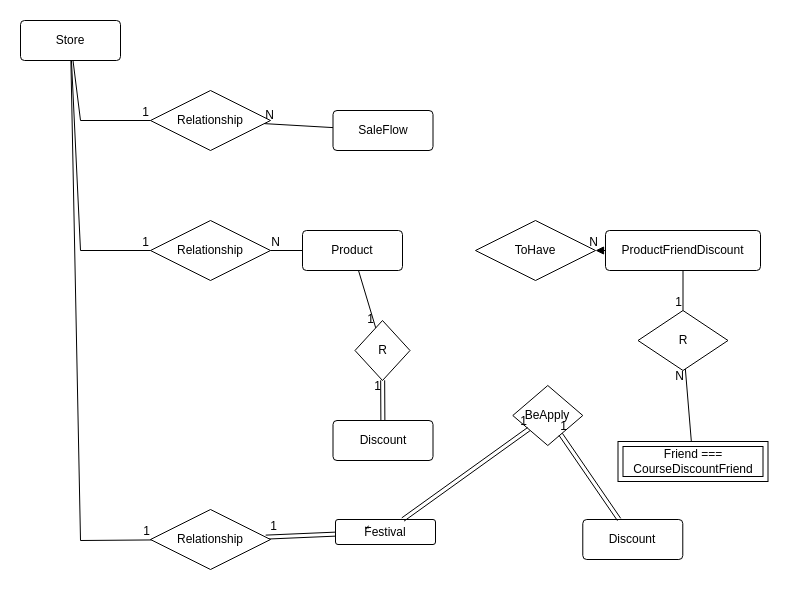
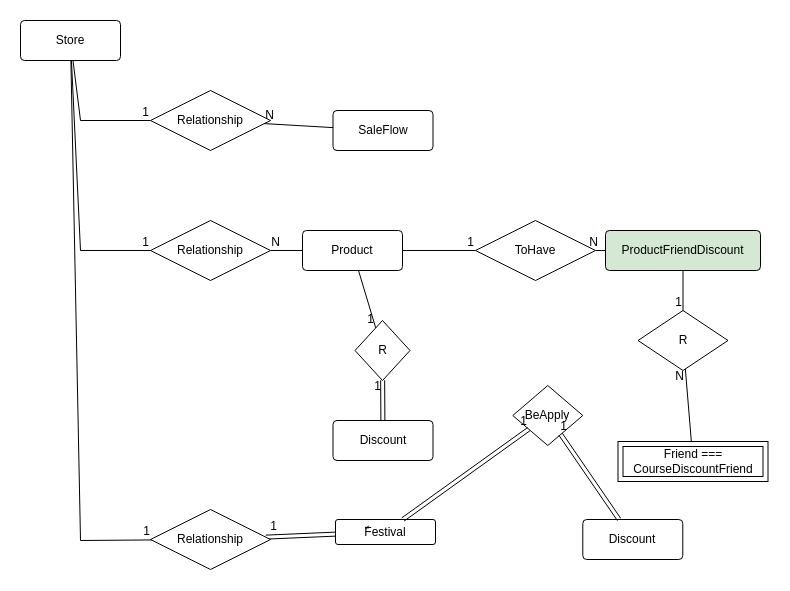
  <mxCell id="0" />
  <mxCell id="1" parent="0" />
  <mxCell id="2" value="ّFestival" style="rounded=1;arcSize=10;whiteSpace=wrap;html=1;align=center;" parent="1" vertex="1"><mxGeometry x="335" y="519" width="100" height="25" as="geometry" /></mxCell>
  <mxCell id="3" value="" style="shape=link;html=1;rounded=0;" parent="1" target="2" edge="1" source="42"><mxGeometry relative="1" as="geometry"><mxPoint x="290" y="539" as="sourcePoint" /><mxPoint x="285" y="599" as="targetPoint" /></mxGeometry></mxCell>
  <mxCell id="4" value="1" style="resizable=0;html=1;whiteSpace=wrap;align=right;verticalAlign=bottom;" parent="3" connectable="0" vertex="1"><mxGeometry x="1" relative="1" as="geometry"><mxPoint x="-57" as="offset" /></mxGeometry></mxCell>
  <mxCell id="5" value="Discount" style="rounded=1;arcSize=10;whiteSpace=wrap;html=1;align=center;" parent="1" vertex="1"><mxGeometry x="582.29" y="519" width="100" height="40" as="geometry" /></mxCell>
  <mxCell id="6" value="BeApply" style="shape=rhombus;perimeter=rhombusPerimeter;whiteSpace=wrap;html=1;align=center;" parent="1" vertex="1"><mxGeometry x="512.29" y="385" width="70" height="60" as="geometry" /></mxCell>
  <mxCell id="7" value="" style="shape=link;html=1;rounded=0;" parent="1" source="2" target="6" edge="1"><mxGeometry relative="1" as="geometry"><mxPoint x="532.29" y="649" as="sourcePoint" /><mxPoint x="692.29" y="649" as="targetPoint" /></mxGeometry></mxCell>
  <mxCell id="8" value="1" style="resizable=0;html=1;whiteSpace=wrap;align=right;verticalAlign=bottom;" parent="7" connectable="0" vertex="1"><mxGeometry x="1" relative="1" as="geometry" /></mxCell>
  <mxCell id="9" value="" style="shape=link;html=1;rounded=0;" parent="1" source="5" target="6" edge="1"><mxGeometry relative="1" as="geometry"><mxPoint x="522.29" y="629" as="sourcePoint" /><mxPoint x="682.29" y="629" as="targetPoint" /></mxGeometry></mxCell>
  <mxCell id="10" value="1" style="resizable=0;html=1;whiteSpace=wrap;align=right;verticalAlign=bottom;" parent="9" connectable="0" vertex="1"><mxGeometry x="1" relative="1" as="geometry"><mxPoint x="8" as="offset" /></mxGeometry></mxCell>
  <mxCell id="11" value="Store" style="rounded=1;arcSize=10;whiteSpace=wrap;html=1;align=center;" parent="1" vertex="1"><mxGeometry x="20" y="20" width="100" height="40" as="geometry" /></mxCell>
  <mxCell id="12" value="SaleFlow" style="rounded=1;arcSize=10;whiteSpace=wrap;html=1;align=center;" parent="1" vertex="1"><mxGeometry x="332.5" y="110" width="100" height="40" as="geometry" /></mxCell>
  <mxCell id="13" value="Product" style="rounded=1;arcSize=10;whiteSpace=wrap;html=1;align=center;" parent="1" vertex="1"><mxGeometry x="302" y="230" width="100" height="40" as="geometry" /></mxCell>
- <mxCell id="14" value="ProductFriendDiscount" style="rounded=1;arcSize=10;whiteSpace=wrap;html=1;align=center;rotation=0;" parent="1" vertex="1"><mxGeometry x="605" y="230" width="155" height="40" as="geometry" /></mxCell>
+ <mxCell id="14" value="ProductFriendDiscount" style="rounded=1;arcSize=10;whiteSpace=wrap;html=1;align=center;rotation=0;fillColor=#d5e8d4;" parent="1" vertex="1"><mxGeometry x="605" y="230" width="155" height="40" as="geometry" /></mxCell>
  <mxCell id="15" value="ToHave" style="shape=rhombus;perimeter=rhombusPerimeter;whiteSpace=wrap;html=1;align=center;" parent="1" vertex="1"><mxGeometry x="475" y="220" width="120" height="60" as="geometry" /></mxCell>
- <mxCell id="16" value="" style="endArrow=block;html=1;rounded=0;" parent="1" source="14" target="15" edge="1"><mxGeometry relative="1" as="geometry"><mxPoint x="395" y="450" as="sourcePoint" /><mxPoint x="555" y="450" as="targetPoint" /></mxGeometry></mxCell>
+ <mxCell id="16" value="" style="endArrow=none;html=1;rounded=0;" parent="1" source="14" target="15" edge="1"><mxGeometry relative="1" as="geometry"><mxPoint x="395" y="450" as="sourcePoint" /><mxPoint x="555" y="450" as="targetPoint" /></mxGeometry></mxCell>
  <mxCell id="17" value="N" style="resizable=0;html=1;whiteSpace=wrap;align=right;verticalAlign=bottom;" parent="16" connectable="0" vertex="1"><mxGeometry x="1" relative="1" as="geometry"><mxPoint x="4" as="offset" /></mxGeometry></mxCell>
  <mxCell id="18" value="Friend === CourseDiscountFriend" style="shape=ext;margin=3;double=1;whiteSpace=wrap;html=1;align=center;" parent="1" vertex="1"><mxGeometry x="617.5" y="441" width="150" height="40" as="geometry" /></mxCell>
  <mxCell id="19" value="R" style="shape=rhombus;perimeter=rhombusPerimeter;whiteSpace=wrap;html=1;align=center;" parent="1" vertex="1"><mxGeometry x="637.5" y="310" width="90" height="60" as="geometry" /></mxCell>
  <mxCell id="20" value="" style="endArrow=none;html=1;rounded=0;" parent="1" source="18" target="19" edge="1"><mxGeometry relative="1" as="geometry"><mxPoint x="325" y="230" as="sourcePoint" /><mxPoint x="485" y="230" as="targetPoint" /></mxGeometry></mxCell>
  <mxCell id="21" value="N" style="resizable=0;html=1;whiteSpace=wrap;align=right;verticalAlign=bottom;" parent="20" connectable="0" vertex="1"><mxGeometry x="1" relative="1" as="geometry"><mxPoint y="16" as="offset" /></mxGeometry></mxCell>
  <mxCell id="22" value="" style="endArrow=none;html=1;rounded=0;" parent="1" source="14" target="19" edge="1"><mxGeometry relative="1" as="geometry"><mxPoint x="365" y="260" as="sourcePoint" /><mxPoint x="525" y="260" as="targetPoint" /></mxGeometry></mxCell>
  <mxCell id="23" value="1" style="resizable=0;html=1;whiteSpace=wrap;align=right;verticalAlign=bottom;" parent="22" connectable="0" vertex="1"><mxGeometry x="1" relative="1" as="geometry"><mxPoint as="offset" /></mxGeometry></mxCell>
+ <mxCell id="24" value="" style="endArrow=none;html=1;rounded=0;" parent="1" source="13" target="15" edge="1"><mxGeometry relative="1" as="geometry"><mxPoint x="250" y="330" as="sourcePoint" /><mxPoint x="410" y="330" as="targetPoint" /></mxGeometry></mxCell>
+ <mxCell id="25" value="1" style="resizable=0;html=1;whiteSpace=wrap;align=right;verticalAlign=bottom;" parent="24" connectable="0" vertex="1"><mxGeometry x="1" relative="1" as="geometry" /></mxCell>
  <mxCell id="26" value="Discount" style="rounded=1;arcSize=10;whiteSpace=wrap;html=1;align=center;" parent="1" vertex="1"><mxGeometry x="332.5" y="420" width="100" height="40" as="geometry" /></mxCell>
  <mxCell id="27" value="R" style="shape=rhombus;perimeter=rhombusPerimeter;whiteSpace=wrap;html=1;align=center;" parent="1" vertex="1"><mxGeometry x="354.5" y="320" width="55" height="60" as="geometry" /></mxCell>
  <mxCell id="28" value="" style="shape=link;html=1;rounded=0;" parent="1" source="26" target="27" edge="1"><mxGeometry relative="1" as="geometry"><mxPoint x="180" y="380" as="sourcePoint" /><mxPoint x="340" y="380" as="targetPoint" /></mxGeometry></mxCell>
  <mxCell id="29" value="1" style="resizable=0;html=1;whiteSpace=wrap;align=right;verticalAlign=bottom;" parent="28" connectable="0" vertex="1"><mxGeometry x="1" relative="1" as="geometry"><mxPoint y="14" as="offset" /></mxGeometry></mxCell>
  <mxCell id="30" value="" style="endArrow=none;html=1;rounded=0;" parent="1" source="13" target="27" edge="1"><mxGeometry relative="1" as="geometry"><mxPoint x="200" y="310" as="sourcePoint" /><mxPoint x="360" y="310" as="targetPoint" /></mxGeometry></mxCell>
  <mxCell id="31" value="1" style="resizable=0;html=1;whiteSpace=wrap;align=right;verticalAlign=bottom;" parent="30" connectable="0" vertex="1"><mxGeometry x="1" relative="1" as="geometry" /></mxCell>
  <mxCell id="32" value="Relationship" style="shape=rhombus;perimeter=rhombusPerimeter;whiteSpace=wrap;html=1;align=center;" vertex="1" parent="1"><mxGeometry x="150" y="90" width="120" height="60" as="geometry" /></mxCell>
  <mxCell id="33" value="" style="endArrow=none;html=1;rounded=0;" edge="1" parent="1" source="12" target="32"><mxGeometry relative="1" as="geometry"><mxPoint x="50" y="210" as="sourcePoint" /><mxPoint x="210" y="210" as="targetPoint" /></mxGeometry></mxCell>
  <mxCell id="34" value="N" style="resizable=0;html=1;whiteSpace=wrap;align=right;verticalAlign=bottom;" connectable="0" vertex="1" parent="33"><mxGeometry x="1" relative="1" as="geometry"><mxPoint x="11" as="offset" /></mxGeometry></mxCell>
  <mxCell id="35" value="" style="endArrow=none;html=1;rounded=0;" edge="1" parent="1" source="11" target="32"><mxGeometry relative="1" as="geometry"><mxPoint x="-80" y="170" as="sourcePoint" /><mxPoint x="80" y="170" as="targetPoint" /><Array as="points"><mxPoint x="80" y="120" /></Array></mxGeometry></mxCell>
  <mxCell id="36" value="1" style="resizable=0;html=1;whiteSpace=wrap;align=right;verticalAlign=bottom;" connectable="0" vertex="1" parent="35"><mxGeometry x="1" relative="1" as="geometry" /></mxCell>
  <mxCell id="37" value="Relationship" style="shape=rhombus;perimeter=rhombusPerimeter;whiteSpace=wrap;html=1;align=center;" vertex="1" parent="1"><mxGeometry x="150" y="220" width="120" height="60" as="geometry" /></mxCell>
  <mxCell id="38" value="" style="endArrow=none;html=1;rounded=0;" edge="1" parent="1" source="13" target="37"><mxGeometry relative="1" as="geometry"><mxPoint x="343" y="130" as="sourcePoint" /><mxPoint x="280" y="130" as="targetPoint" /></mxGeometry></mxCell>
  <mxCell id="39" value="N" style="resizable=0;html=1;whiteSpace=wrap;align=right;verticalAlign=bottom;" connectable="0" vertex="1" parent="38"><mxGeometry x="1" relative="1" as="geometry"><mxPoint x="11" as="offset" /></mxGeometry></mxCell>
  <mxCell id="40" value="" style="endArrow=none;html=1;rounded=0;" edge="1" parent="1" source="11" target="37"><mxGeometry relative="1" as="geometry"><mxPoint x="-90" y="270" as="sourcePoint" /><mxPoint x="70" y="270" as="targetPoint" /><Array as="points"><mxPoint x="80" y="250" /></Array></mxGeometry></mxCell>
  <mxCell id="41" value="1" style="resizable=0;html=1;whiteSpace=wrap;align=right;verticalAlign=bottom;" connectable="0" vertex="1" parent="40"><mxGeometry x="1" relative="1" as="geometry" /></mxCell>
  <mxCell id="42" value="Relationship" style="shape=rhombus;perimeter=rhombusPerimeter;whiteSpace=wrap;html=1;align=center;" vertex="1" parent="1"><mxGeometry x="150" y="509" width="120" height="60" as="geometry" /></mxCell>
  <mxCell id="43" value="" style="endArrow=none;html=1;rounded=0;" edge="1" parent="1" source="11" target="42"><mxGeometry relative="1" as="geometry"><mxPoint x="0" y="400" as="sourcePoint" /><mxPoint x="160" y="400" as="targetPoint" /><Array as="points"><mxPoint x="80" y="540" /></Array></mxGeometry></mxCell>
  <mxCell id="44" value="1" style="resizable=0;html=1;whiteSpace=wrap;align=right;verticalAlign=bottom;" connectable="0" vertex="1" parent="43"><mxGeometry x="1" relative="1" as="geometry" /></mxCell>
